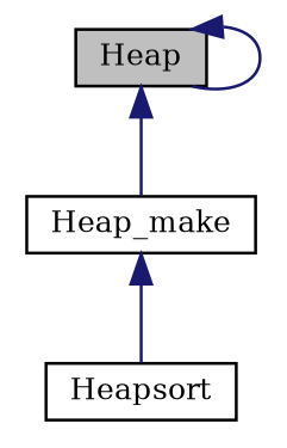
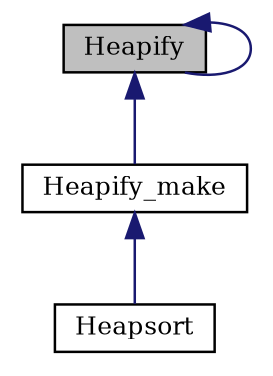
  digraph {
    fontname="DejaVu Serif"
    rankdir=TB
    node [color=black fillcolor=white fontname="DejaVu Serif" fontsize=10 shape=record style=filled]
    edge [color=midnightblue dir=back fontname="DejaVu Serif" fontsize=10 labelfontname=Helvetica labelfontsize=10 style=solid]
-   n1 [fillcolor=grey75 fontcolor=black height=0.2 label=Heap width=0.4]
-   n2 [height=0.2 label=Heap_make width=0.4]
+   n1 [fillcolor=grey75 fontcolor=black height=0.2 label=Heapify width=0.4]
+   n2 [height=0.2 label=Heapify_make width=0.4]
    n3 [height=0.2 label=Heapsort width=0.4]
    n1 -> n1
    n1 -> n2
    n2 -> n3
  }
